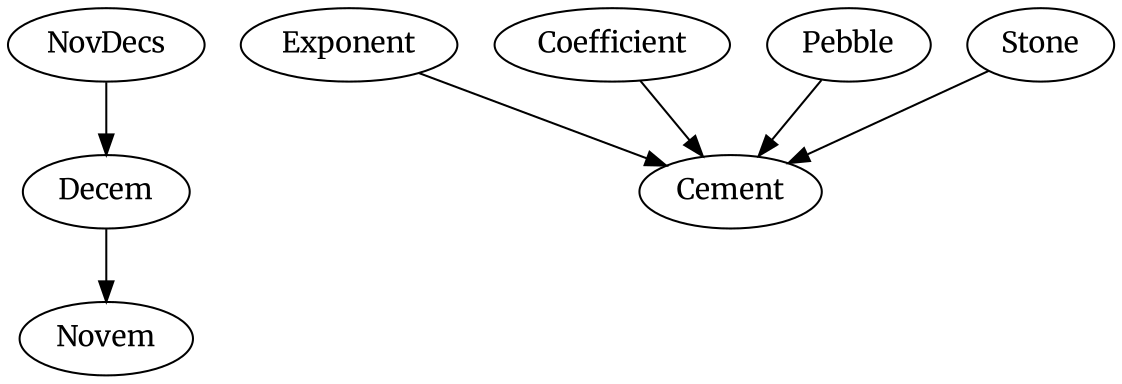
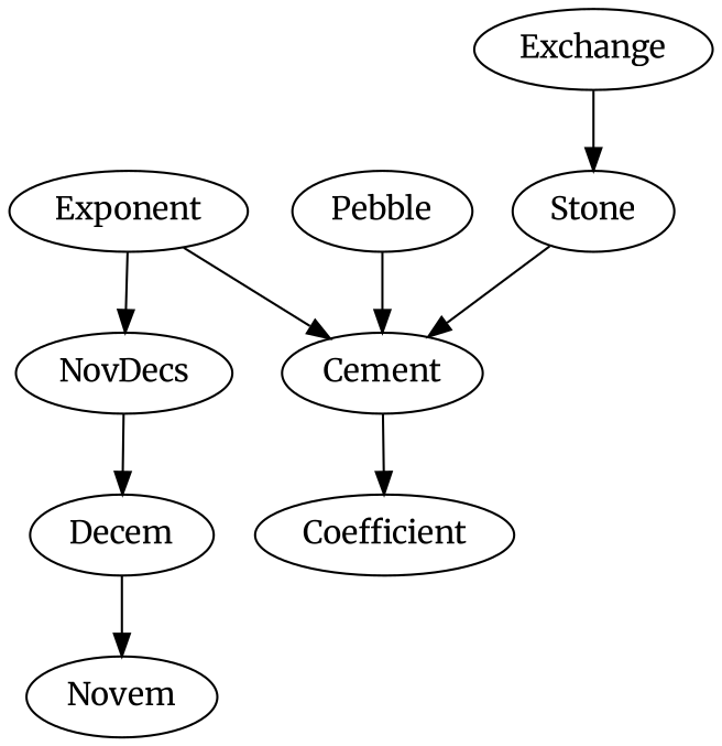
  digraph {
    fontname=Merriweather
    node [fontname=Merriweather]
    edge [fontname=Merriweather]
    NovDecs
    Decem
    Novem
    Exponent
    Cement
    Coefficient
    Pebble
    Stone
+   Exchange
    NovDecs -> Decem
    Decem -> Novem
+   Exponent -> NovDecs
    Exponent -> Cement
-   Coefficient -> Cement
+   Cement -> Coefficient
    Pebble -> Cement
    Stone -> Cement
+   Exchange -> Stone
  }
